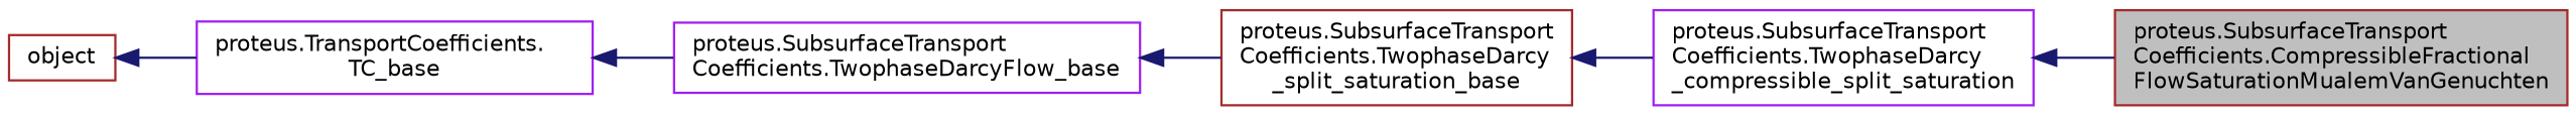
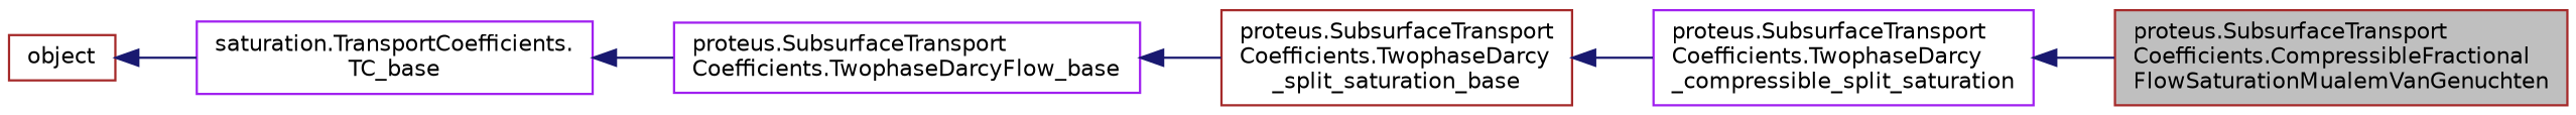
  digraph {
    rankdir=LR
    node [color=brown fillcolor=white fontname=Helvetica fontsize=10 shape=record style=filled]
    edge [color=midnightblue dir=back fontname=Helvetica fontsize=10 labelfontname=Helvetica labelfontsize=10 style=solid]
    n1 [fillcolor=grey75 fontcolor=black height=0.2 label="proteus.SubsurfaceTransport\lCoefficients.CompressibleFractional\lFlowSaturationMualemVanGenuchten" width=0.4]
    n2 [color=purple height=0.2 label="proteus.SubsurfaceTransport\lCoefficients.TwophaseDarcy\l_compressible_split_saturation" width=0.4]
    n3 [height=0.2 label="proteus.SubsurfaceTransport\lCoefficients.TwophaseDarcy\l_split_saturation_base" width=0.4]
    n4 [color=purple height=0.2 label="proteus.SubsurfaceTransport\lCoefficients.TwophaseDarcyFlow_base" width=0.4]
-   n5 [color=purple height=0.2 label="proteus.TransportCoefficients.\lTC_base" width=0.4]
+   n5 [color=purple height=0.2 label="saturation.TransportCoefficients.\lTC_base" width=0.4]
    n6 [height=0.2 label=object width=0.4]
    n2 -> n1
    n3 -> n2
    n4 -> n3
    n5 -> n4
    n6 -> n5
  }
